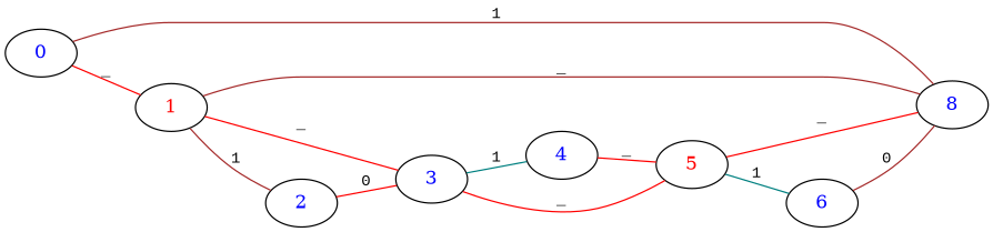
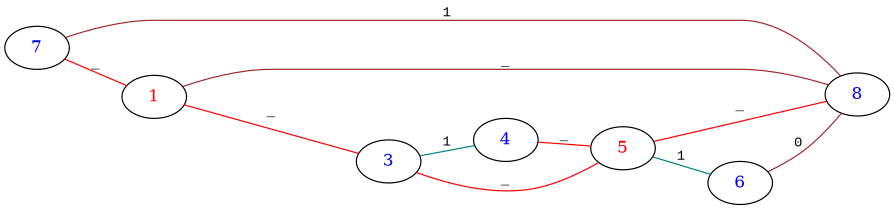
  graph {
    rankdir=LR
    node [fontcolor="#0000FFFF"]
    edge [color=red fontname="Courier New" fontsize=12]
    n1 [label=4]
    n2 [fontcolor="#FF0000FF" label=5]
    n3 [label=8]
    n4 [label=6]
    n5 [fontcolor="#FF0000FF" label=1]
    n6 [label=3]
-   n7 [label=2]
-   n8 [label=0]
+   n8 [label=7]
    n1 -- n2 [label=_]
    n2 -- n3 [label=_]
    n2 -- n4 [color=teal label=1]
    n4 -- n3 [color=brown label=0]
    n5 -- n3 [color=brown label=_]
    n5 -- n6 [label=_]
-   n5 -- n7 [color=brown label=1]
    n6 -- n1 [color=teal label=1]
    n6 -- n2 [label=_]
-   n7 -- n6 [label=0]
    n8 -- n3 [color=brown label=1]
    n8 -- n5 [label=_]
  }
